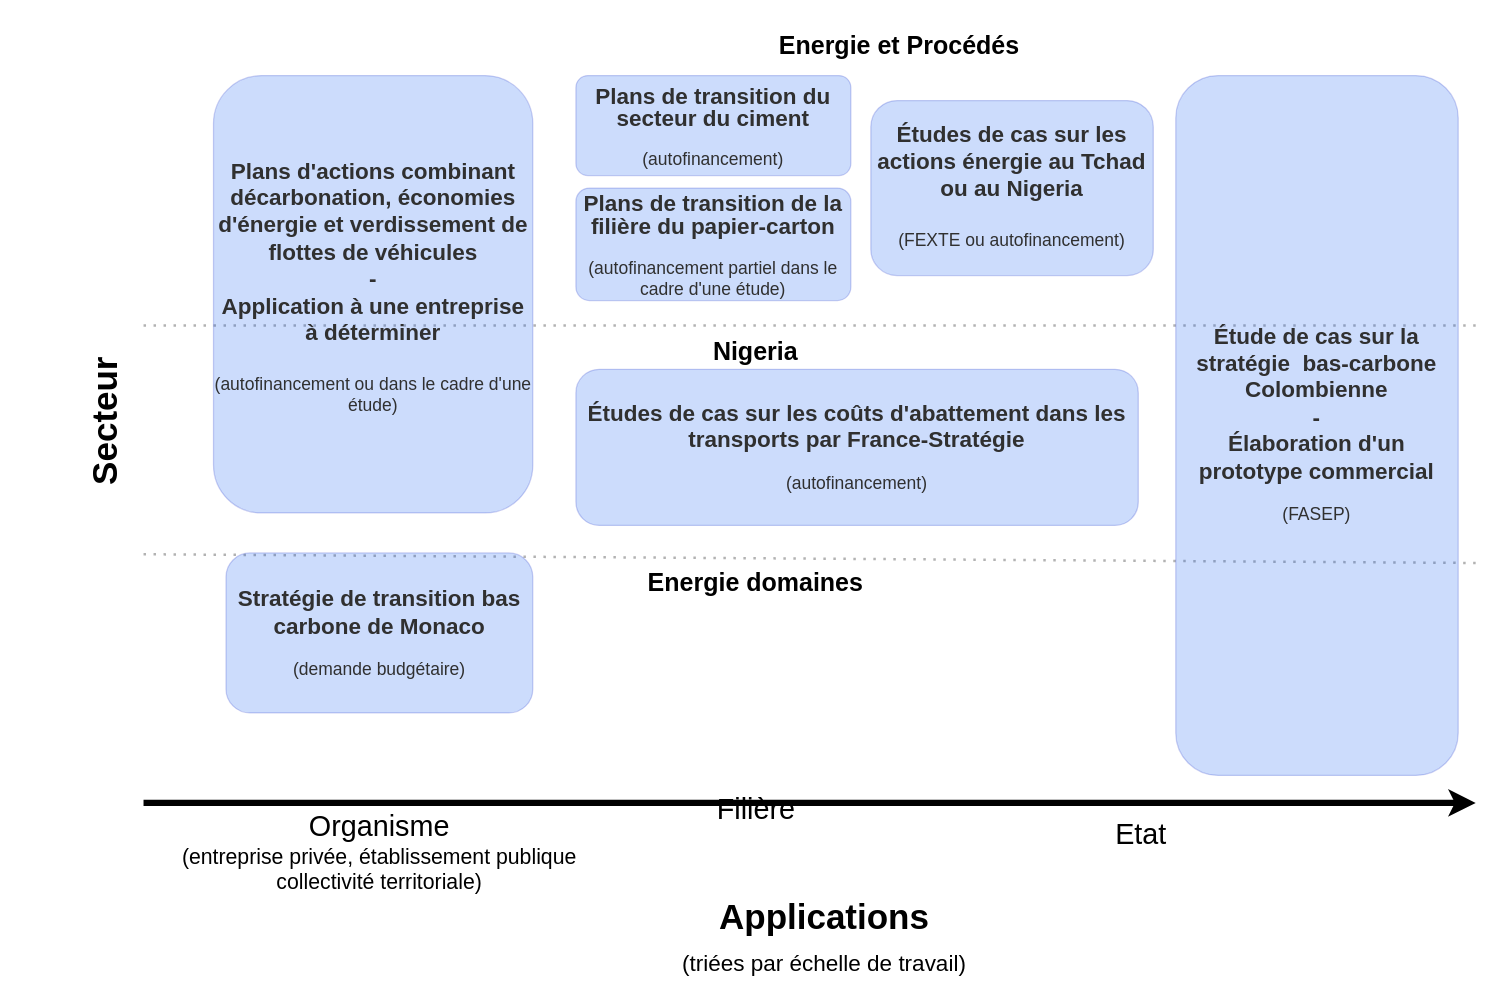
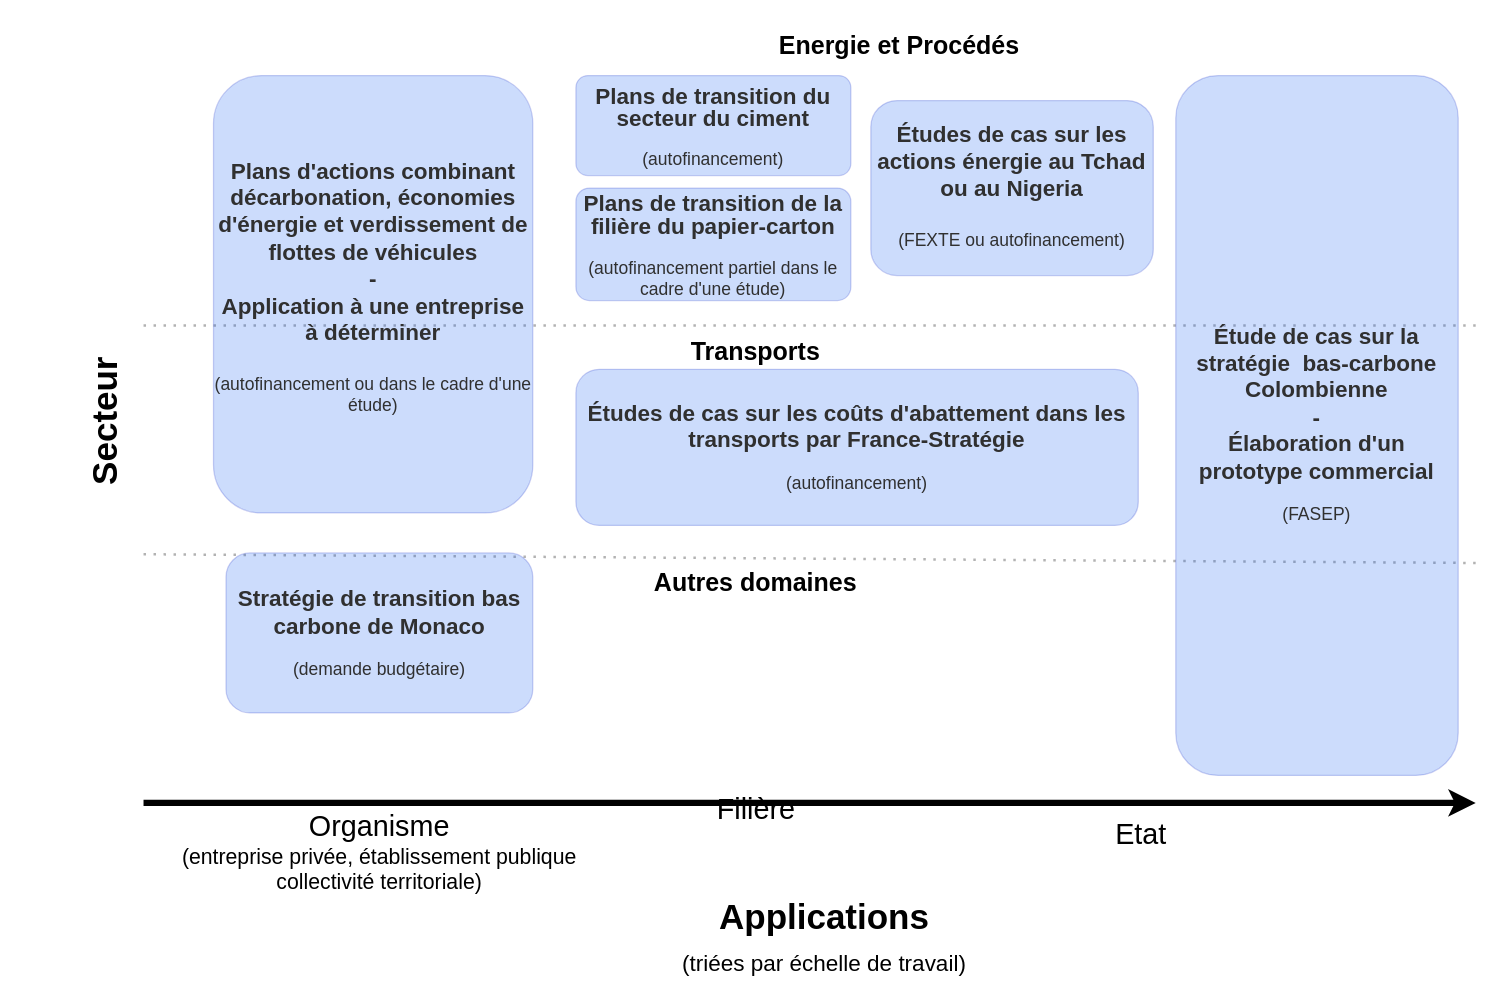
  <mxCell id="0" />
  <mxCell id="1" parent="0" />
  <mxCell id="2" value="" style="endArrow=classic;html=1;rounded=0;strokeWidth=5;" parent="1" edge="1"><mxGeometry width="50" height="50" relative="1" as="geometry"><mxPoint x="114" y="642" as="sourcePoint" /><mxPoint x="1180" y="642" as="targetPoint" /></mxGeometry></mxCell>
  <mxCell id="3" value="&lt;div style=&quot;font-size: 23px;&quot;&gt;&lt;font style=&quot;font-size: 23px;&quot;&gt;Organisme&lt;/font&gt;&lt;font style=&quot;font-size: 23px;&quot;&gt; &lt;font style=&quot;font-size: 17px;&quot;&gt;&lt;br&gt;&lt;/font&gt;&lt;/font&gt;&lt;/div&gt;&lt;div style=&quot;font-size: 17px;&quot;&gt;&lt;font style=&quot;font-size: 17px;&quot;&gt;(entreprise privée, établissement publique&lt;/font&gt;&lt;/div&gt;&lt;div style=&quot;font-size: 17px;&quot;&gt;&lt;font style=&quot;font-size: 17px;&quot;&gt;collectivité territoriale)&lt;/font&gt;&lt;/div&gt;" style="text;html=1;strokeColor=none;fillColor=none;align=center;verticalAlign=middle;whiteSpace=wrap;rounded=0;" parent="1" vertex="1"><mxGeometry x="140" y="652" width="326" height="60" as="geometry" /></mxCell>
  <mxCell id="4" value="&lt;font style=&quot;font-size: 23px;&quot;&gt;Etat&lt;/font&gt;" style="text;whiteSpace=wrap;html=1;fontSize=20;" parent="1" vertex="1"><mxGeometry x="890" y="647" width="40" height="40" as="geometry" /></mxCell>
  <mxCell id="5" value="&lt;font style=&quot;font-size: 23px;&quot;&gt;Filière&lt;/font&gt;" style="text;html=1;align=center;verticalAlign=middle;resizable=0;points=[];autosize=1;strokeColor=none;fillColor=none;fontSize=20;" parent="1" vertex="1"><mxGeometry x="559" y="627" width="90" height="40" as="geometry" /></mxCell>
  <mxCell id="6" value="" style="endArrow=none;dashed=1;html=1;dashPattern=1 3;strokeWidth=2;rounded=0;fontSize=20;textOpacity=50;opacity=30;" parent="1" edge="1"><mxGeometry width="50" height="50" relative="1" as="geometry"><mxPoint x="114" y="260" as="sourcePoint" /><mxPoint x="1180" y="260" as="targetPoint" /></mxGeometry></mxCell>
  <mxCell id="7" value="" style="endArrow=none;dashed=1;html=1;dashPattern=1 3;strokeWidth=2;rounded=0;fontSize=20;opacity=30;textOpacity=50;" parent="1" edge="1"><mxGeometry width="50" height="50" relative="1" as="geometry"><mxPoint x="114" y="443" as="sourcePoint" /><mxPoint x="1180" y="450" as="targetPoint" /></mxGeometry></mxCell>
  <mxCell id="8" value="&lt;b&gt;Energie et Procédés&lt;/b&gt;" style="text;html=1;strokeColor=none;fillColor=none;align=center;verticalAlign=middle;whiteSpace=wrap;rounded=0;fontSize=20;" parent="1" vertex="1"><mxGeometry x="469" y="20" width="500" height="30" as="geometry" /></mxCell>
- <mxCell id="9" value="&lt;b&gt;Nigeria&lt;/b&gt;" style="text;html=1;strokeColor=none;fillColor=none;align=center;verticalAlign=middle;whiteSpace=wrap;rounded=0;fontSize=20;" parent="1" vertex="1"><mxGeometry x="354" y="265" width="500" height="30" as="geometry" /></mxCell>
- <mxCell id="10" value="&lt;b&gt;Energie domaines&lt;/b&gt;" style="text;html=1;strokeColor=none;fillColor=none;align=center;verticalAlign=middle;whiteSpace=wrap;rounded=0;fontSize=20;" parent="1" vertex="1"><mxGeometry x="354" y="450" width="500" height="30" as="geometry" /></mxCell>
+ <mxCell id="9" value="&lt;b&gt;Transports&lt;/b&gt;" style="text;html=1;strokeColor=none;fillColor=none;align=center;verticalAlign=middle;whiteSpace=wrap;rounded=0;fontSize=20;" parent="1" vertex="1"><mxGeometry x="354" y="265" width="500" height="30" as="geometry" /></mxCell>
+ <mxCell id="10" value="&lt;b&gt;Autres domaines&lt;/b&gt;" style="text;html=1;strokeColor=none;fillColor=none;align=center;verticalAlign=middle;whiteSpace=wrap;rounded=0;fontSize=20;" parent="1" vertex="1"><mxGeometry x="354" y="450" width="500" height="30" as="geometry" /></mxCell>
  <mxCell id="11" value="&lt;p style=&quot;line-height: 100%; font-size: 12px;&quot;&gt;&lt;/p&gt;&lt;div style=&quot;font-size: 18px;&quot;&gt;&lt;font style=&quot;font-size: 18px;&quot;&gt;&lt;b style=&quot;&quot;&gt;Plans d'actions combinant décarbonation, économies d'énergie et verdissement de flottes de véhicules&lt;br&gt;&lt;/b&gt;&lt;/font&gt;&lt;/div&gt;&lt;div style=&quot;font-size: 18px;&quot;&gt;&lt;font style=&quot;font-size: 18px;&quot;&gt;&lt;b style=&quot;&quot;&gt;-&lt;/b&gt;&lt;/font&gt;&lt;/div&gt;&lt;div style=&quot;font-size: 18px;&quot;&gt;&lt;font style=&quot;font-size: 18px;&quot;&gt;&lt;b style=&quot;&quot;&gt;Application à une entreprise à déterminer&lt;/b&gt;&lt;/font&gt;&lt;/div&gt;&lt;div style=&quot;font-size: 18px;&quot;&gt;&lt;font style=&quot;font-size: 18px;&quot;&gt;&lt;b style=&quot;&quot;&gt;&lt;br&gt;&lt;/b&gt;&lt;/font&gt;&lt;/div&gt;&lt;div style=&quot;font-size: 14px;&quot;&gt;&lt;font style=&quot;font-size: 14px;&quot;&gt;&lt;span style=&quot;&quot;&gt;(autofinancement ou dans le cadre d'une étude)&lt;br&gt;&lt;/span&gt;&lt;/font&gt;&lt;/div&gt;&lt;div style=&quot;font-size: 14px; line-height: 80%;&quot;&gt;&lt;font style=&quot;font-size: 14px;&quot;&gt;&lt;span style=&quot;&quot;&gt;&lt;b&gt;&lt;font style=&quot;font-size: 14px;&quot;&gt;&amp;nbsp;&lt;/font&gt;&lt;br&gt;&lt;/b&gt;&lt;/span&gt;&lt;/font&gt;&lt;/div&gt;&lt;p style=&quot;font-size: 12px;&quot;&gt;&lt;/p&gt;" style="rounded=1;whiteSpace=wrap;html=1;fontSize=12;labelBackgroundColor=none;opacity=20;fillColor=#0050ef;strokeColor=#001DBC;fontColor=#303030;" parent="1" vertex="1"><mxGeometry x="170" y="60" width="255.5" height="350" as="geometry" /></mxCell>
  <mxCell id="12" value="&lt;p style=&quot;line-height: 170%; font-size: 18px;&quot; align=&quot;center&quot;&gt;&lt;/p&gt;&lt;div style=&quot;font-size: 18px; line-height: 100%;&quot; align=&quot;center&quot;&gt;&lt;font style=&quot;font-size: 18px;&quot;&gt;&lt;font style=&quot;font-size: 18px;&quot;&gt;&lt;b style=&quot;&quot;&gt;Plans de transition &lt;/b&gt;&lt;/font&gt;&lt;b&gt;du secteur du ciment&lt;/b&gt;&lt;br&gt;&lt;/font&gt;&lt;/div&gt;&lt;div style=&quot;font-size: 13px;&quot; align=&quot;center&quot;&gt;&lt;font style=&quot;font-size: 13px;&quot;&gt;&lt;br&gt;&lt;/font&gt;&lt;/div&gt;&lt;div style=&quot;font-size: 13px;&quot; align=&quot;center&quot;&gt;&lt;font style=&quot;font-size: 14px;&quot;&gt;(autofinancement)&lt;/font&gt;&lt;/div&gt;&lt;div style=&quot;font-size: 13px;&quot; align=&quot;center&quot;&gt;&lt;font style=&quot;font-size: 13px;&quot;&gt;&lt;br&gt;&lt;/font&gt;&lt;/div&gt;" style="rounded=1;whiteSpace=wrap;html=1;fontSize=12;labelBackgroundColor=none;opacity=20;fillColor=#0050ef;strokeColor=#001DBC;fontColor=#303030;align=center;arcSize=12;horizontal=1;" parent="1" vertex="1"><mxGeometry x="460" y="60" width="220" height="80" as="geometry" /></mxCell>
  <mxCell id="13" value="&lt;p style=&quot;line-height: 0.4; font-size: 12px;&quot;&gt;&lt;/p&gt;&lt;div style=&quot;font-size: 18px;&quot;&gt;&lt;font style=&quot;font-size: 18px;&quot;&gt;&lt;b style=&quot;&quot;&gt;Études de cas sur les actions énergie au Tchad ou au Nigeria&lt;br&gt;&lt;/b&gt;&lt;/font&gt;&lt;/div&gt;&lt;div style=&quot;font-size: 18px;&quot;&gt;&lt;font style=&quot;font-size: 18px;&quot;&gt;&lt;b style=&quot;&quot;&gt;&lt;br&gt;&lt;/b&gt;&lt;/font&gt;&lt;/div&gt;&lt;font style=&quot;font-size: 14px;&quot;&gt;(FEXTE ou autofinancement)&lt;/font&gt;&lt;br&gt;&lt;div&gt;&lt;span&gt;&lt;br&gt;&lt;/span&gt;&lt;/div&gt;" style="rounded=1;whiteSpace=wrap;html=1;fontSize=12;labelBackgroundColor=none;opacity=20;fillColor=#0050ef;strokeColor=#001DBC;fontColor=#303030;" parent="1" vertex="1"><mxGeometry x="696" y="80" width="226" height="140" as="geometry" /></mxCell>
  <mxCell id="14" value="&lt;p style=&quot;line-height: 0.4; font-size: 12px;&quot;&gt;&lt;/p&gt;&lt;div style=&quot;font-size: 18px;&quot;&gt;&lt;font style=&quot;font-size: 18px;&quot;&gt;&lt;b style=&quot;&quot;&gt;Études de cas sur les coûts d'abattement dans les transports par France-Stratégie&lt;br&gt;&lt;/b&gt;&lt;/font&gt;&lt;/div&gt;&lt;p style=&quot;font-size: 14px;&quot;&gt;&lt;span&gt;(autofinancement)&lt;br&gt;&lt;/span&gt;&lt;/p&gt;" style="rounded=1;whiteSpace=wrap;html=1;fontSize=12;labelBackgroundColor=none;opacity=20;fillColor=#0050ef;strokeColor=#001DBC;fontColor=#303030;" parent="1" vertex="1"><mxGeometry x="460" y="295" width="450" height="125" as="geometry" /></mxCell>
  <mxCell id="15" value="&lt;p style=&quot;line-height: 0%;&quot;&gt;&lt;/p&gt;&lt;div&gt;&lt;font style=&quot;font-size: 28px;&quot;&gt;&lt;b&gt;Applications &lt;br&gt;&lt;/b&gt;&lt;/font&gt;&lt;/div&gt;&lt;div&gt;&lt;font style=&quot;font-size: 28px;&quot;&gt;&lt;font style=&quot;font-size: 18px;&quot;&gt;(triées par échelle de travail)&lt;/font&gt;&lt;b&gt;&lt;br&gt;&lt;/b&gt;&lt;/font&gt;&lt;/div&gt;&lt;p&gt;&lt;/p&gt;" style="text;html=1;strokeColor=none;fillColor=none;align=center;verticalAlign=middle;whiteSpace=wrap;rounded=0;fontSize=20;" parent="1" vertex="1"><mxGeometry x="472" y="720" width="374" height="60" as="geometry" /></mxCell>
  <mxCell id="16" value="&lt;font style=&quot;font-size: 28px;&quot;&gt;&lt;b&gt;Secteur&lt;/b&gt;&lt;/font&gt;" style="text;whiteSpace=wrap;html=1;fontSize=12;fontFamily=Helvetica;rotation=-90;" parent="1" vertex="1"><mxGeometry y="310" width="120" height="40" as="geometry" x="20" /></mxCell>
  <mxCell id="17" value="&lt;p style=&quot;line-height: 170%; font-size: 18px;&quot; align=&quot;center&quot;&gt;&lt;/p&gt;&lt;div style=&quot;font-size: 18px; line-height: 100%;&quot; align=&quot;center&quot;&gt;&lt;font style=&quot;font-size: 18px;&quot;&gt;&lt;font style=&quot;font-size: 18px;&quot;&gt;&lt;b style=&quot;&quot;&gt;Plans de transition de la filière &lt;/b&gt;&lt;/font&gt;&lt;b&gt;du papier-carton&lt;/b&gt;&lt;br&gt;&lt;/font&gt;&lt;/div&gt;&lt;div style=&quot;font-size: 13px;&quot; align=&quot;center&quot;&gt;&lt;font style=&quot;font-size: 13px;&quot;&gt;&lt;br&gt;&lt;/font&gt;&lt;/div&gt;&lt;div style=&quot;font-size: 13px;&quot; align=&quot;center&quot;&gt;&lt;font style=&quot;font-size: 14px;&quot;&gt;(autofinancement partiel dans le cadre d'une étude)&lt;/font&gt;&lt;/div&gt;&lt;div style=&quot;font-size: 13px;&quot; align=&quot;center&quot;&gt;&lt;font style=&quot;font-size: 13px;&quot;&gt;&lt;br&gt;&lt;/font&gt;&lt;/div&gt;" style="rounded=1;whiteSpace=wrap;html=1;fontSize=12;labelBackgroundColor=none;opacity=20;fillColor=#0050ef;strokeColor=#001DBC;fontColor=#303030;align=center;arcSize=12;horizontal=1;" vertex="1" parent="1"><mxGeometry x="460" y="150" width="220" height="90" as="geometry" /></mxCell>
  <mxCell id="18" value="&lt;p style=&quot;line-height: 0.4; font-size: 12px;&quot;&gt;&lt;/p&gt;&lt;div style=&quot;font-size: 18px;&quot;&gt;&lt;font style=&quot;font-size: 18px;&quot;&gt;&lt;b style=&quot;&quot;&gt;Étude de cas sur la stratégie&amp;nbsp; bas-carbone Colombienne&lt;br&gt;&lt;/b&gt;&lt;/font&gt;&lt;/div&gt;&lt;div style=&quot;font-size: 18px;&quot;&gt;&lt;font style=&quot;font-size: 18px;&quot;&gt;&lt;b style=&quot;&quot;&gt;-&lt;/b&gt;&lt;/font&gt;&lt;/div&gt;&lt;div style=&quot;font-size: 18px;&quot;&gt;&lt;font style=&quot;font-size: 18px;&quot;&gt;&lt;b style=&quot;&quot;&gt;Élaboration d'un prototype commercial&lt;br&gt;&lt;/b&gt;&lt;/font&gt;&lt;/div&gt;&lt;div&gt;&lt;span&gt;&lt;b&gt;&lt;br&gt;&lt;/b&gt;&lt;/span&gt;&lt;/div&gt;&lt;font style=&quot;font-size: 14px;&quot;&gt;(FASEP)&lt;/font&gt;&lt;div&gt;&lt;span&gt;&lt;br&gt;&lt;/span&gt;&lt;/div&gt;" style="rounded=1;whiteSpace=wrap;html=1;fontSize=12;labelBackgroundColor=none;opacity=20;fillColor=#0050ef;strokeColor=#001DBC;fontColor=#303030;" vertex="1" parent="1"><mxGeometry x="940" y="60" width="226" height="560" as="geometry" /></mxCell>
  <mxCell id="19" value="&lt;p style=&quot;line-height: 100%; font-size: 12px;&quot;&gt;&lt;/p&gt;&lt;div style=&quot;font-size: 18px;&quot;&gt;&lt;font style=&quot;font-size: 18px;&quot;&gt;&lt;b style=&quot;&quot;&gt;Stratégie de transition bas carbone de Monaco&lt;br&gt;&lt;/b&gt;&lt;/font&gt;&lt;/div&gt;&lt;br&gt;&lt;div&gt;&lt;font size=&quot;1&quot;&gt;&lt;span style=&quot;font-size: 14px;&quot;&gt;(demande budgétaire)&lt;/span&gt;&lt;/font&gt;&lt;/div&gt;&lt;p style=&quot;font-size: 12px;&quot;&gt;&lt;/p&gt;" style="rounded=1;whiteSpace=wrap;html=1;fontSize=12;labelBackgroundColor=none;opacity=20;fillColor=#0050ef;strokeColor=#001DBC;fontColor=#303030;" vertex="1" parent="1"><mxGeometry x="180" y="442" width="245.5" height="128" as="geometry" /></mxCell>
